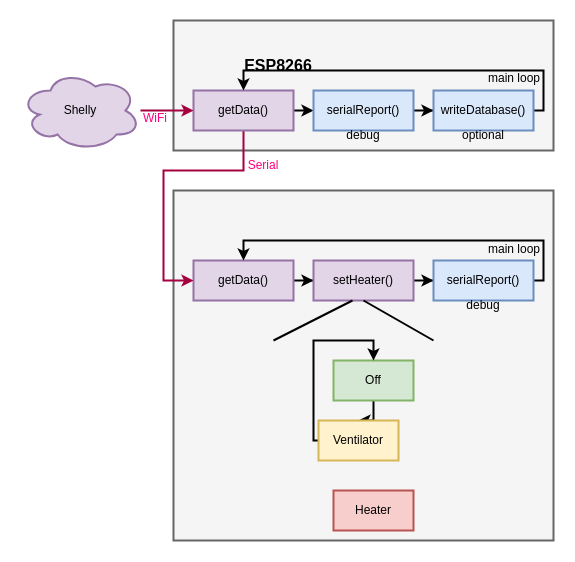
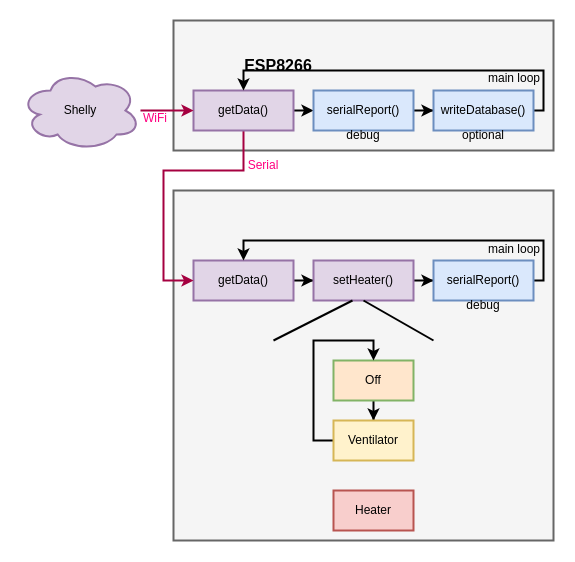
  <mxCell id="0" />
  <mxCell id="1" parent="0" />
  <mxCell id="2" value="" style="rounded=0;whiteSpace=wrap;html=1;strokeWidth=2;fillColor=#f5f5f5;fontColor=#333333;strokeColor=#666666;" vertex="1" parent="1"><mxGeometry x="173" y="190" width="380" height="350" as="geometry" /></mxCell>
  <mxCell id="3" value="" style="rounded=0;whiteSpace=wrap;html=1;strokeWidth=2;fillColor=#f5f5f5;fontColor=#333333;strokeColor=#666666;" vertex="1" parent="1"><mxGeometry x="173" y="20" width="380" height="130" as="geometry" /></mxCell>
  <mxCell id="4" value="" style="edgeStyle=orthogonalEdgeStyle;rounded=0;orthogonalLoop=1;jettySize=auto;html=1;strokeWidth=2;" parent="1" source="5" target="7" edge="1"><mxGeometry relative="1" as="geometry" /></mxCell>
- <mxCell id="5" value="Off" style="rounded=0;whiteSpace=wrap;html=1;fillColor=#d5e8d4;strokeColor=#82b366;strokeWidth=2;" parent="1" vertex="1"><mxGeometry x="333" y="360" width="80" height="40" as="geometry" /></mxCell>
+ <mxCell id="5" value="Off" style="rounded=0;whiteSpace=wrap;html=1;fillColor=#ffe6cc;strokeColor=#82b366;strokeWidth=2;" parent="1" vertex="1"><mxGeometry x="333" y="360" width="80" height="40" as="geometry" /></mxCell>
  <mxCell id="6" style="edgeStyle=orthogonalEdgeStyle;rounded=0;orthogonalLoop=1;jettySize=auto;html=1;exitX=0;exitY=0.5;exitDx=0;exitDy=0;entryX=0.5;entryY=0;entryDx=0;entryDy=0;strokeWidth=2;" parent="1" source="7" target="5" edge="1"><mxGeometry relative="1" as="geometry"><Array as="points"><mxPoint x="313" y="440" /><mxPoint x="313" y="340" /><mxPoint x="373" y="340" /></Array></mxGeometry></mxCell>
- <mxCell id="7" value="Ventilator" style="rounded=0;whiteSpace=wrap;html=1;fillColor=#fff2cc;strokeColor=#d6b656;strokeWidth=2;" parent="1" vertex="1"><mxGeometry x="318" y="420" width="80" height="40" as="geometry" /></mxCell>
+ <mxCell id="7" value="Ventilator" style="rounded=0;whiteSpace=wrap;html=1;fillColor=#fff2cc;strokeColor=#d6b656;strokeWidth=2;" parent="1" vertex="1"><mxGeometry x="333" y="420" width="80" height="40" as="geometry" /></mxCell>
  <mxCell id="8" value="Heater" style="rounded=0;whiteSpace=wrap;html=1;fillColor=#f8cecc;strokeColor=#b85450;strokeWidth=2;" parent="1" vertex="1"><mxGeometry x="333" y="490" width="80" height="40" as="geometry" /></mxCell>
  <mxCell id="9" value="" style="edgeStyle=orthogonalEdgeStyle;rounded=0;orthogonalLoop=1;jettySize=auto;html=1;strokeWidth=2;" parent="1" source="10" target="12" edge="1"><mxGeometry relative="1" as="geometry" /></mxCell>
  <mxCell id="10" value="getData()" style="rounded=0;whiteSpace=wrap;html=1;fillColor=#e1d5e7;strokeColor=#9673a6;strokeWidth=2;" parent="1" vertex="1"><mxGeometry x="193" y="260" width="100" height="40" as="geometry" /></mxCell>
  <mxCell id="11" value="" style="edgeStyle=orthogonalEdgeStyle;rounded=0;orthogonalLoop=1;jettySize=auto;html=1;strokeWidth=2;" parent="1" source="12" target="14" edge="1"><mxGeometry relative="1" as="geometry" /></mxCell>
  <mxCell id="12" value="setHeater()" style="rounded=0;whiteSpace=wrap;html=1;fillColor=#e1d5e7;strokeColor=#9673a6;strokeWidth=2;" parent="1" vertex="1"><mxGeometry x="313" y="260" width="100" height="40" as="geometry" /></mxCell>
  <mxCell id="13" style="edgeStyle=orthogonalEdgeStyle;rounded=0;orthogonalLoop=1;jettySize=auto;html=1;exitX=1;exitY=0.5;exitDx=0;exitDy=0;entryX=0.5;entryY=0;entryDx=0;entryDy=0;strokeWidth=2;" edge="1" parent="1" source="14" target="10"><mxGeometry relative="1" as="geometry"><Array as="points"><mxPoint x="543" y="280" /><mxPoint x="543" y="240" /><mxPoint x="243" y="240" /></Array></mxGeometry></mxCell>
  <mxCell id="14" value="serialReport()" style="rounded=0;whiteSpace=wrap;html=1;fillColor=#dae8fc;strokeColor=#6c8ebf;strokeWidth=2;" parent="1" vertex="1"><mxGeometry x="433" y="260" width="100" height="40" as="geometry" /></mxCell>
  <mxCell id="15" value="" style="endArrow=none;html=1;rounded=0;strokeWidth=2;" parent="1" edge="1"><mxGeometry width="50" height="50" relative="1" as="geometry"><mxPoint x="273" y="340" as="sourcePoint" /><mxPoint x="352" y="300" as="targetPoint" /></mxGeometry></mxCell>
  <mxCell id="16" value="" style="endArrow=none;html=1;rounded=0;entryX=0.5;entryY=1;entryDx=0;entryDy=0;strokeWidth=2;" parent="1" target="12" edge="1"><mxGeometry width="50" height="50" relative="1" as="geometry"><mxPoint x="433" y="340" as="sourcePoint" /><mxPoint x="362" y="310" as="targetPoint" /></mxGeometry></mxCell>
  <mxCell id="17" value="" style="edgeStyle=orthogonalEdgeStyle;rounded=0;orthogonalLoop=1;jettySize=auto;html=1;strokeWidth=2;" edge="1" parent="1" source="19"><mxGeometry relative="1" as="geometry"><mxPoint x="313" y="110" as="targetPoint" /></mxGeometry></mxCell>
  <mxCell id="18" value="" style="edgeStyle=orthogonalEdgeStyle;rounded=0;orthogonalLoop=1;jettySize=auto;html=1;fillColor=#d80073;strokeColor=#A50040;strokeWidth=2;entryX=0;entryY=0.5;entryDx=0;entryDy=0;" edge="1" parent="1" source="19" target="10"><mxGeometry relative="1" as="geometry"><mxPoint x="193" y="230" as="targetPoint" /><Array as="points"><mxPoint x="243" y="170" /><mxPoint x="163" y="170" /><mxPoint x="163" y="280" /></Array></mxGeometry></mxCell>
  <mxCell id="19" value="getData()" style="rounded=0;whiteSpace=wrap;html=1;fillColor=#e1d5e7;strokeColor=#9673a6;strokeWidth=2;" vertex="1" parent="1"><mxGeometry x="193" y="90" width="100" height="40" as="geometry" /></mxCell>
  <mxCell id="20" value="" style="edgeStyle=orthogonalEdgeStyle;rounded=0;orthogonalLoop=1;jettySize=auto;html=1;strokeWidth=2;" edge="1" parent="1" source="21" target="23"><mxGeometry relative="1" as="geometry" /></mxCell>
  <mxCell id="21" value="serialReport()" style="rounded=0;whiteSpace=wrap;html=1;fillColor=#dae8fc;strokeColor=#6c8ebf;strokeWidth=2;" vertex="1" parent="1"><mxGeometry x="313" y="90" width="100" height="40" as="geometry" /></mxCell>
  <mxCell id="22" style="edgeStyle=orthogonalEdgeStyle;rounded=0;orthogonalLoop=1;jettySize=auto;html=1;exitX=1;exitY=0.5;exitDx=0;exitDy=0;entryX=0.5;entryY=0;entryDx=0;entryDy=0;strokeWidth=2;" edge="1" parent="1" source="23" target="19"><mxGeometry relative="1" as="geometry"><Array as="points"><mxPoint x="543" y="110" /><mxPoint x="543" y="70" /><mxPoint x="243" y="70" /></Array></mxGeometry></mxCell>
  <mxCell id="23" value="writeDatabase()" style="rounded=0;whiteSpace=wrap;html=1;fillColor=#dae8fc;strokeColor=#6c8ebf;strokeWidth=2;" vertex="1" parent="1"><mxGeometry x="433" y="90" width="100" height="40" as="geometry" /></mxCell>
  <mxCell id="24" value="" style="edgeStyle=orthogonalEdgeStyle;rounded=0;orthogonalLoop=1;jettySize=auto;html=1;fillColor=#d80073;strokeColor=#A50040;strokeWidth=2;" edge="1" parent="1" source="25" target="19"><mxGeometry relative="1" as="geometry" /></mxCell>
  <mxCell id="25" value="Shelly" style="ellipse;shape=cloud;whiteSpace=wrap;html=1;fillColor=#e1d5e7;strokeColor=#9673a6;strokeWidth=2;" vertex="1" parent="1"><mxGeometry x="20" y="70" width="120" height="80" as="geometry" /></mxCell>
  <mxCell id="26" value="optional" style="text;html=1;strokeColor=none;fillColor=none;align=center;verticalAlign=middle;whiteSpace=wrap;rounded=0;strokeWidth=2;" vertex="1" parent="1"><mxGeometry x="453" y="120" width="60" height="30" as="geometry" /></mxCell>
  <mxCell id="27" value="debug" style="text;html=1;strokeColor=none;fillColor=none;align=center;verticalAlign=middle;whiteSpace=wrap;rounded=0;strokeWidth=2;" vertex="1" parent="1"><mxGeometry x="453" y="290" width="60" height="30" as="geometry" /></mxCell>
  <mxCell id="28" value="debug" style="text;html=1;strokeColor=none;fillColor=none;align=center;verticalAlign=middle;whiteSpace=wrap;rounded=0;strokeWidth=2;" vertex="1" parent="1"><mxGeometry x="333" y="120" width="60" height="30" as="geometry" /></mxCell>
  <mxCell id="29" value="WiFi" style="text;html=1;strokeColor=none;fillColor=none;align=center;verticalAlign=middle;whiteSpace=wrap;rounded=0;strokeWidth=2;fontColor=#FF0080;" vertex="1" parent="1"><mxGeometry x="132" y="103" width="46" height="30" as="geometry" /></mxCell>
  <mxCell id="30" value="Serial" style="text;html=1;strokeColor=none;fillColor=none;align=center;verticalAlign=middle;whiteSpace=wrap;rounded=0;strokeWidth=2;fontColor=#FF0080;" vertex="1" parent="1"><mxGeometry x="233" y="150" width="60" height="30" as="geometry" /></mxCell>
  <mxCell id="31" value="main loop" style="text;html=1;strokeColor=none;fillColor=none;align=center;verticalAlign=middle;whiteSpace=wrap;rounded=0;strokeWidth=2;" vertex="1" parent="1"><mxGeometry x="484" y="234" width="60" height="30" as="geometry" /></mxCell>
  <mxCell id="32" value="main loop" style="text;html=1;strokeColor=none;fillColor=none;align=center;verticalAlign=middle;whiteSpace=wrap;rounded=0;strokeWidth=2;" vertex="1" parent="1"><mxGeometry x="484" y="63" width="60" height="30" as="geometry" /></mxCell>
  <mxCell id="33" value="&lt;font style=&quot;font-size: 16px;&quot;&gt;&lt;b&gt;ESP8266&lt;/b&gt;&lt;/font&gt;" style="text;html=1;strokeColor=none;fillColor=none;align=center;verticalAlign=middle;whiteSpace=wrap;rounded=0;" vertex="1" parent="1"><mxGeometry x="233" y="50" width="90" height="30" as="geometry" /></mxCell>
